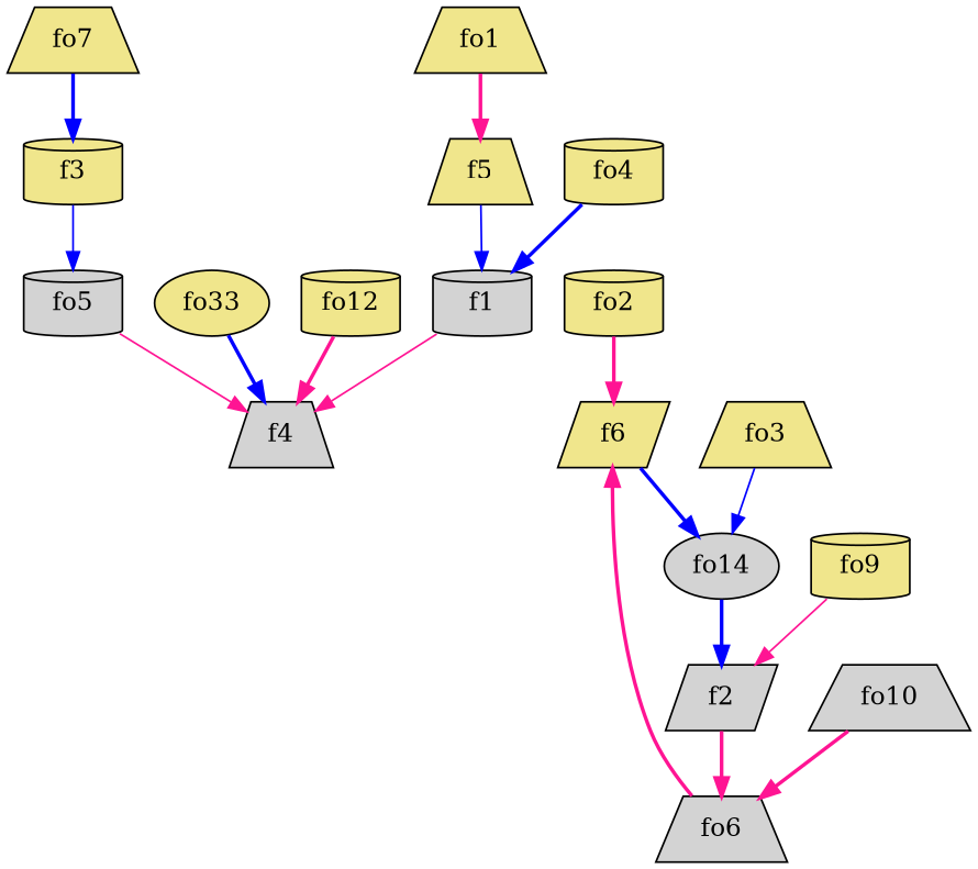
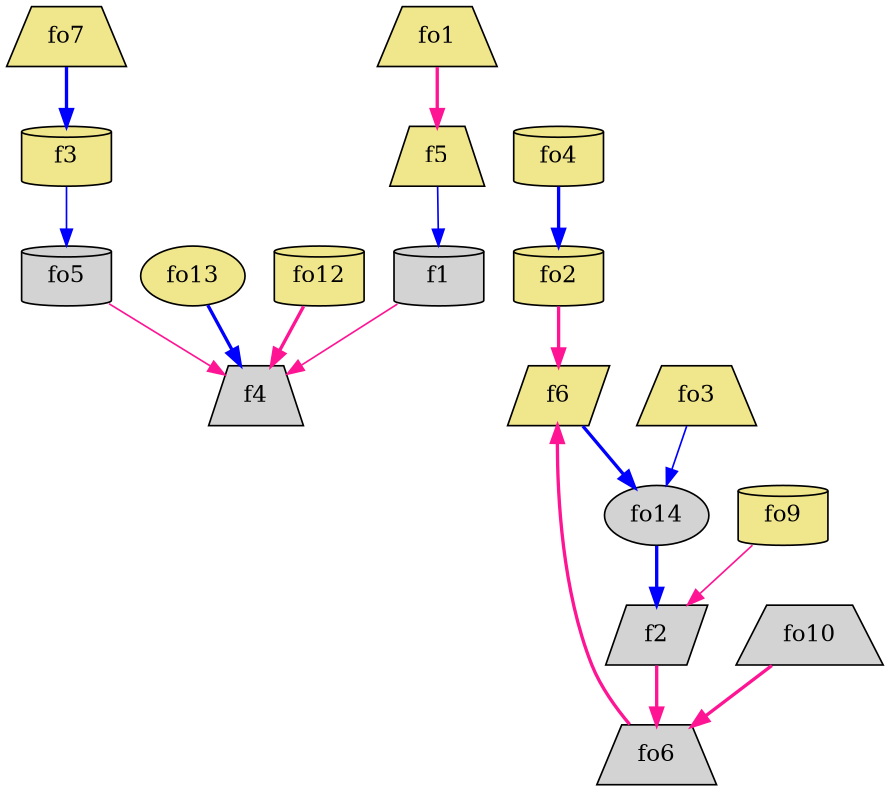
  strict digraph {
    node [fillcolor=khaki shape=cylinder style=filled]
    edge [color=deeppink style=bold weight=2]
    f1 [fillcolor=lightgrey]
    f4 [fillcolor=lightgrey shape=trapezium]
    f2 [fillcolor=lightgrey shape=parallelogram]
    fo6 [fillcolor=lightgrey shape=trapezium]
    f6 [shape=parallelogram]
    fo5 [fillcolor=lightgrey]
    f3
    f5 [shape=trapezium]
    fo14 [fillcolor=lightgrey shape=ellipse]
    fo1 [shape=trapezium]
    fo2
    fo3 [shape=trapezium]
    fo4
    fo7 [shape=trapezium]
    fo9
    fo10 [fillcolor=lightgrey shape=trapezium]
-   fo13 [shape=ellipse label=fo33]
+   fo13 [shape=ellipse]
    fo12
    f1 -> f4 [style=solid]
    f2 -> fo6
    fo6 -> f6
    f6 -> fo14 [color=blue]
    fo5 -> f4 [style=solid]
    f3 -> fo5 [color=blue style=solid]
    f5 -> f1 [color=blue style=solid]
    fo14 -> f2 [color=blue]
    fo1 -> f5
    fo2 -> f6
    fo3 -> fo14 [color=blue style=solid]
-   fo4 -> f1 [color=blue]
+   fo4 -> fo2 [color=blue]
    fo7 -> f3 [color=blue]
    fo9 -> f2 [style=solid]
    fo10 -> fo6
    fo13 -> f4 [color=blue]
    fo12 -> f4
  }
